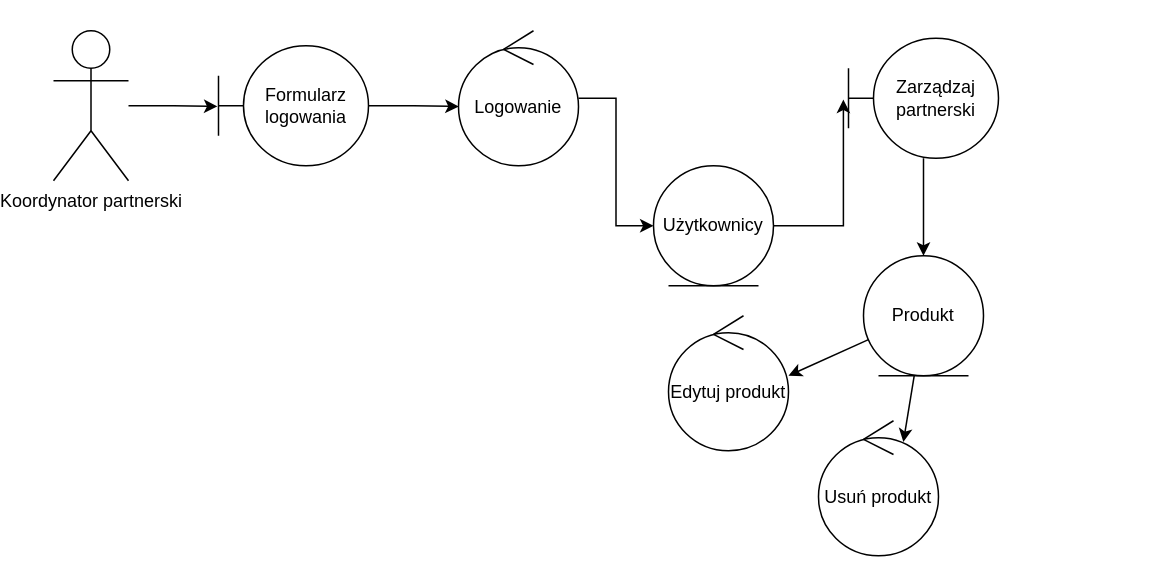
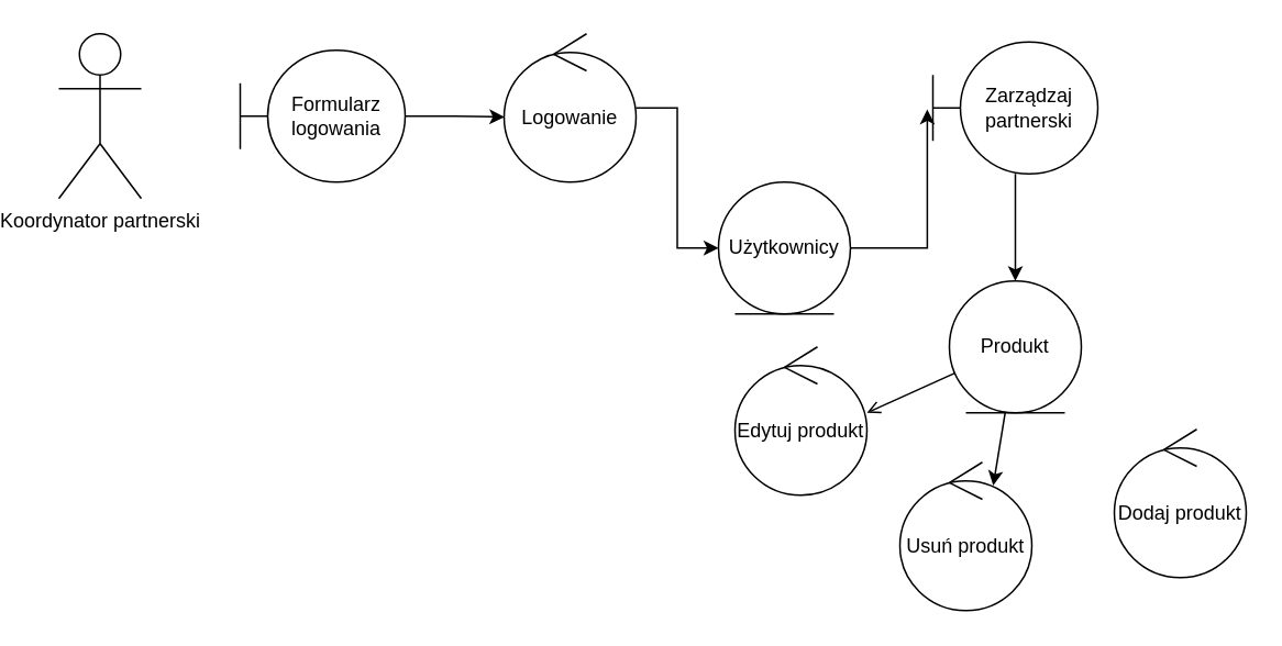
  <mxCell id="0" />
  <mxCell id="1" parent="0" />
  <mxCell id="2" value="Koordynator partnerski&lt;div&gt;&lt;br&gt;&lt;/div&gt;" style="shape=umlActor;verticalLabelPosition=bottom;verticalAlign=top;html=1;" vertex="1" parent="1"><mxGeometry x="20" y="20" width="50" height="100" as="geometry" /></mxCell>
  <mxCell id="3" value="Formularz logowania" style="shape=umlBoundary;whiteSpace=wrap;html=1;" vertex="1" parent="1"><mxGeometry x="130" y="30" width="100" height="80" as="geometry" /></mxCell>
  <mxCell id="4" style="edgeStyle=orthogonalEdgeStyle;rounded=0;orthogonalLoop=1;jettySize=auto;html=1;entryX=0;entryY=0.5;entryDx=0;entryDy=0;" edge="1" parent="1" source="5" target="6"><mxGeometry relative="1" as="geometry" /></mxCell>
  <mxCell id="5" value="Logowanie" style="ellipse;shape=umlControl;whiteSpace=wrap;html=1;" vertex="1" parent="1"><mxGeometry x="290" y="20" width="80" height="90" as="geometry" /></mxCell>
  <mxCell id="6" value="Użytkownicy" style="ellipse;shape=umlEntity;whiteSpace=wrap;html=1;" vertex="1" parent="1"><mxGeometry x="420" y="110" width="80" height="80" as="geometry" /></mxCell>
  <mxCell id="7" style="edgeStyle=orthogonalEdgeStyle;rounded=0;orthogonalLoop=1;jettySize=auto;html=1;" edge="1" parent="1" source="8" target="9"><mxGeometry relative="1" as="geometry" /></mxCell>
  <mxCell id="8" value="Zarządzaj partnerski" style="shape=umlBoundary;whiteSpace=wrap;html=1;" vertex="1" parent="1"><mxGeometry x="550" y="25" width="100" height="80" as="geometry" /></mxCell>
  <mxCell id="9" value="Produkt" style="ellipse;shape=umlEntity;whiteSpace=wrap;html=1;" vertex="1" parent="1"><mxGeometry x="560" y="170" width="80" height="80" as="geometry" /></mxCell>
  <mxCell id="10" style="edgeStyle=orthogonalEdgeStyle;rounded=0;orthogonalLoop=1;jettySize=auto;html=1;entryX=0.002;entryY=0.561;entryDx=0;entryDy=0;entryPerimeter=0;" edge="1" parent="1" source="3" target="5"><mxGeometry relative="1" as="geometry" /></mxCell>
  <mxCell id="11" style="edgeStyle=orthogonalEdgeStyle;rounded=0;orthogonalLoop=1;jettySize=auto;html=1;entryX=-0.034;entryY=0.511;entryDx=0;entryDy=0;entryPerimeter=0;" edge="1" parent="1" source="6" target="8"><mxGeometry relative="1" as="geometry"><mxPoint x="560" y="10" as="targetPoint" /></mxGeometry></mxCell>
  <mxCell id="12" value="Edytuj produkt" style="ellipse;shape=umlControl;whiteSpace=wrap;html=1;" vertex="1" parent="1"><mxGeometry x="430" y="210" width="80" height="90" as="geometry" /></mxCell>
  <mxCell id="13" value="Usuń produkt" style="ellipse;shape=umlControl;whiteSpace=wrap;html=1;" vertex="1" parent="1"><mxGeometry x="530" y="280" width="80" height="90" as="geometry" /></mxCell>
+ <mxCell id="14" value="Dodaj produkt" style="ellipse;shape=umlControl;whiteSpace=wrap;html=1;" vertex="1" parent="1"><mxGeometry x="660" y="260" width="80" height="90" as="geometry" /></mxCell>
  <mxCell id="15" style="rounded=0;orthogonalLoop=1;jettySize=auto;html=1;entryX=0.707;entryY=0.157;entryDx=0;entryDy=0;entryPerimeter=0;" edge="1" parent="1" source="9" target="13"><mxGeometry relative="1" as="geometry" /></mxCell>
- <mxCell id="16" style="rounded=0;orthogonalLoop=1;jettySize=auto;html=1;entryX=1;entryY=0.444;entryDx=0;entryDy=0;entryPerimeter=0;" edge="1" parent="1" source="9" target="12"><mxGeometry relative="1" as="geometry" /></mxCell>
- <mxCell id="17" style="edgeStyle=orthogonalEdgeStyle;rounded=0;orthogonalLoop=1;jettySize=auto;html=1;entryX=-0.007;entryY=0.506;entryDx=0;entryDy=0;entryPerimeter=0;" edge="1" parent="1" source="2" target="3"><mxGeometry relative="1" as="geometry" /></mxCell>
+ <mxCell id="16" style="rounded=0;orthogonalLoop=1;jettySize=auto;html=1;entryX=1;entryY=0.444;entryDx=0;entryDy=0;entryPerimeter=0;endArrow=open;" edge="1" parent="1" source="9" target="12"><mxGeometry relative="1" as="geometry" /></mxCell>
